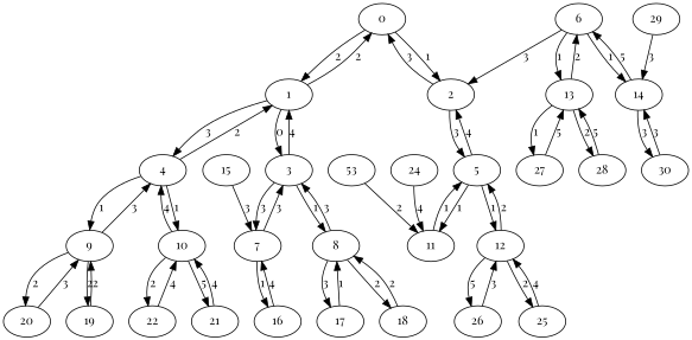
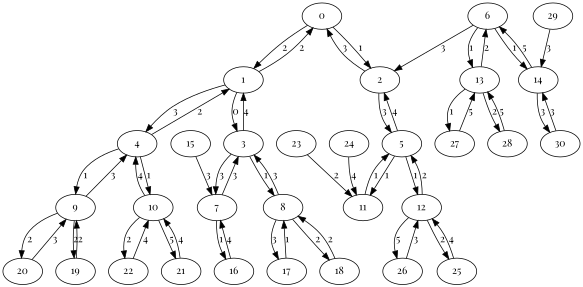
  strict digraph {
    fontname="Playfair Display"
    node [fontname="Playfair Display"]
    edge [fontname="Playfair Display"]
    0
    1
    2
    3
    4
    5
    7
    8
    9
    10
    11
    12
    16
    17
    18
    19
    20
    21
    22
    25
    26
    15
    6
    13
    14
    27
    28
    30
-   23 [label=53]
+   23
    24
    29
    0 -> 1 [label=2]
    0 -> 2 [label=1]
    1 -> 0 [label=2]
    1 -> 3 [label=0]
    1 -> 4 [label=3]
    2 -> 0 [label=3]
    2 -> 5 [label=3]
    3 -> 1 [label=4]
    3 -> 7 [label=3]
    3 -> 8 [label=1]
    4 -> 1 [label=2]
    4 -> 9 [label=1]
    4 -> 10 [label=1]
    5 -> 2 [label=4]
    5 -> 11 [label=1]
    5 -> 12 [label=1]
    7 -> 3 [label=3]
    7 -> 16 [label=1]
    8 -> 3 [label=3]
    8 -> 17 [label=3]
    8 -> 18 [label=2]
    9 -> 4 [label=3]
    9 -> 19 [label=2]
    9 -> 20 [label=2]
    10 -> 4 [label=4]
    10 -> 21 [label=5]
    10 -> 22 [label=2]
    11 -> 5 [label=1]
    12 -> 5 [label=2]
    12 -> 25 [label=2]
    12 -> 26 [label=5]
    16 -> 7 [label=4]
    17 -> 8 [label=1]
    18 -> 8 [label=2]
    19 -> 9 [label=2]
    20 -> 9 [label=3]
    21 -> 10 [label=4]
    22 -> 10 [label=4]
    25 -> 12 [label=4]
    26 -> 12 [label=3]
    15 -> 7 [label=3]
    6 -> 2 [label=3]
    6 -> 13 [label=1]
    6 -> 14 [label=1]
    13 -> 6 [label=2]
    13 -> 27 [label=1]
    13 -> 28 [label=2]
    14 -> 6 [label=5]
    14 -> 30 [label=3]
    27 -> 13 [label=5]
    28 -> 13 [label=5]
    30 -> 14 [label=3]
    23 -> 11 [label=2]
    24 -> 11 [label=4]
    29 -> 14 [label=3]
  }
